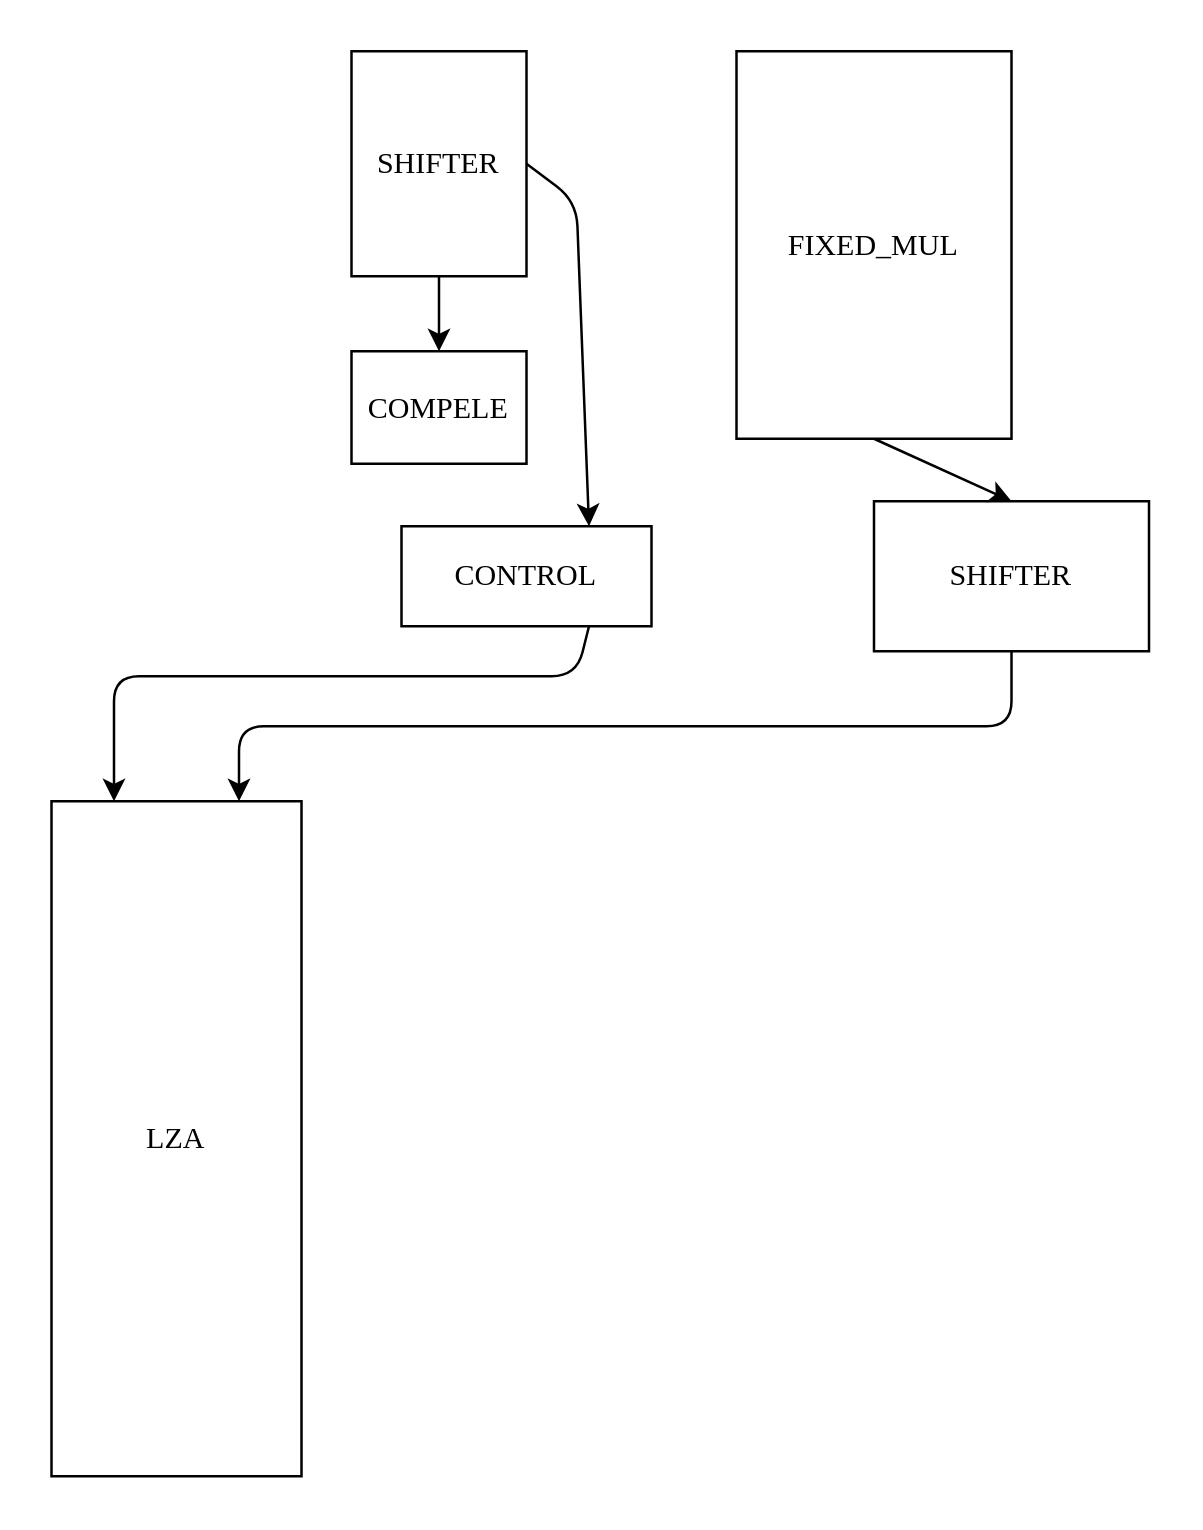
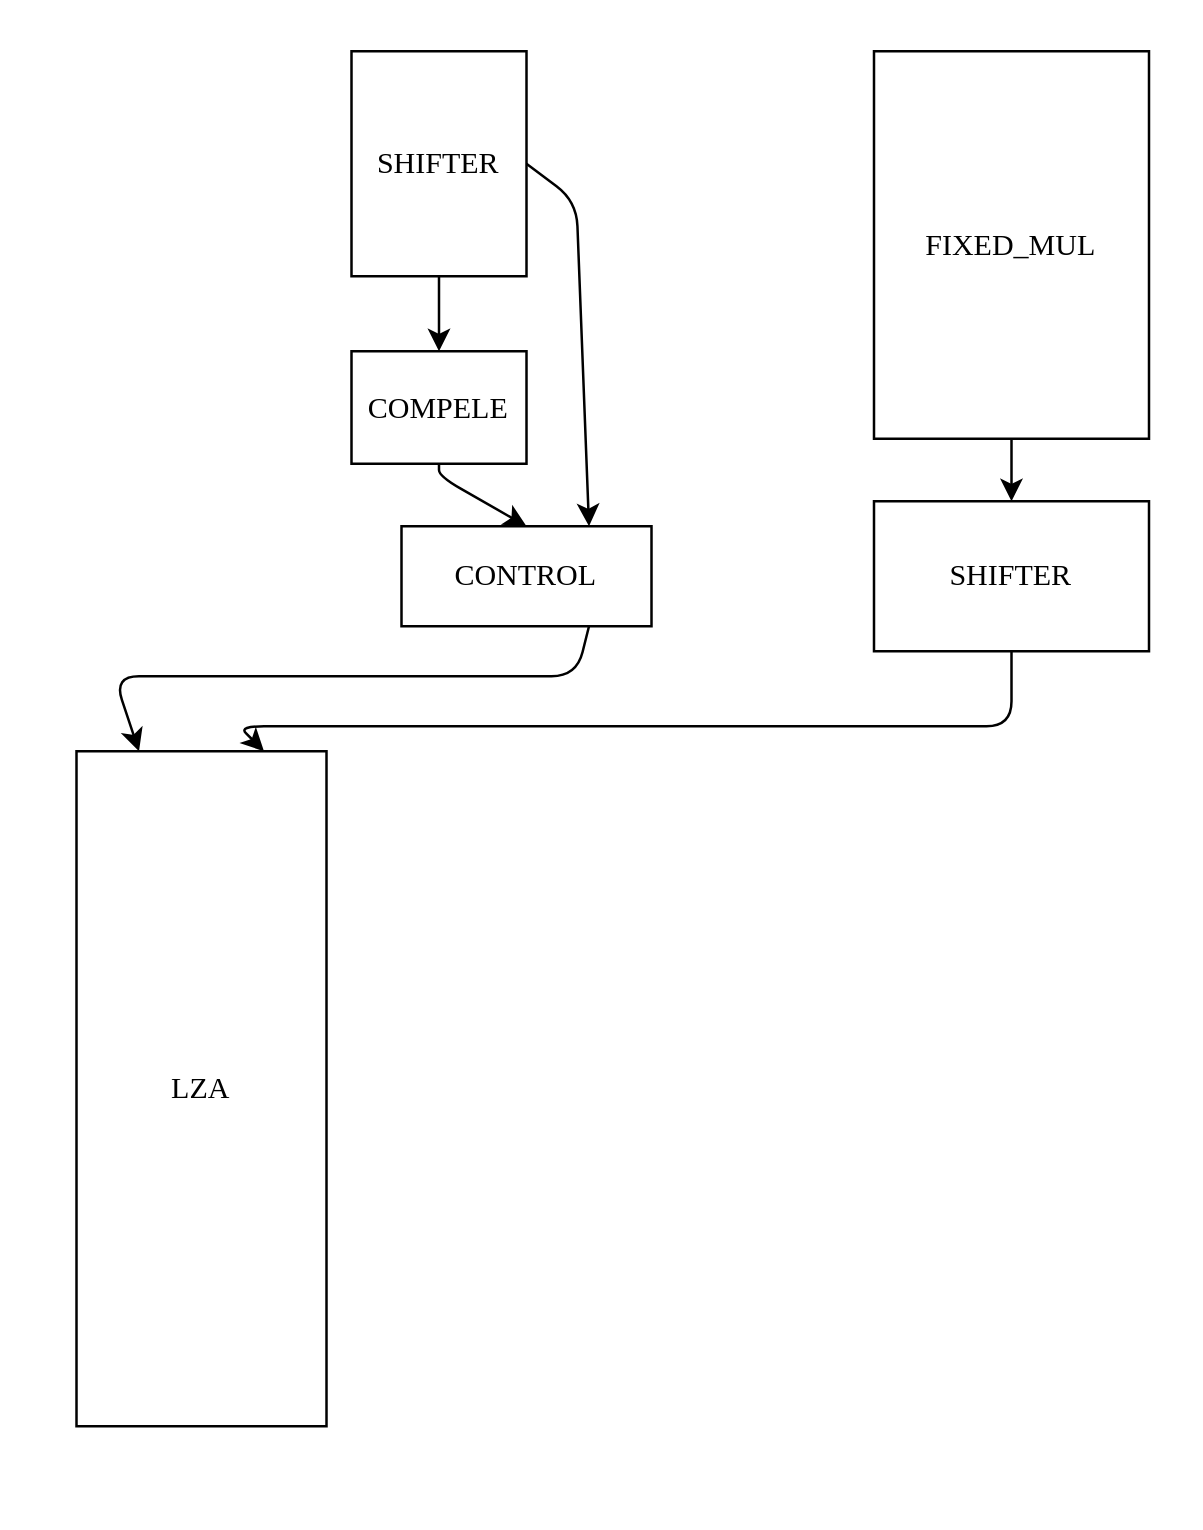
  <mxCell id="0" />
  <mxCell id="1" parent="0" />
  <mxCell id="2" style="edgeStyle=none;html=1;exitX=0.5;exitY=1;exitDx=0;exitDy=0;entryX=0.75;entryY=0;entryDx=0;entryDy=0;fontFamily=Times New Roman;" edge="1" parent="1" source="3" target="11"><mxGeometry relative="1" as="geometry"><Array as="points"><mxPoint x="404" y="290" /><mxPoint x="95" y="290" /></Array></mxGeometry></mxCell>
  <mxCell id="3" value="&lt;font face=&quot;Times New Roman&quot;&gt;SHIFTER&lt;/font&gt;" style="rounded=0;whiteSpace=wrap;html=1;" parent="1" vertex="1"><mxGeometry x="349" y="200" width="110" height="60" as="geometry" /></mxCell>
  <mxCell id="4" style="edgeStyle=none;html=1;exitX=0.5;exitY=1;exitDx=0;exitDy=0;entryX=0.5;entryY=0;entryDx=0;entryDy=0;fontFamily=Times New Roman;" edge="1" parent="1" source="5" target="3"><mxGeometry relative="1" as="geometry" /></mxCell>
- <mxCell id="5" value="&lt;font face=&quot;Times New Roman&quot;&gt;FIXED_MUL&lt;/font&gt;" style="rounded=0;whiteSpace=wrap;html=1;" parent="1" vertex="1"><mxGeometry x="294" y="20" width="110" height="155" as="geometry" /></mxCell>
+ <mxCell id="5" value="&lt;font face=&quot;Times New Roman&quot;&gt;FIXED_MUL&lt;/font&gt;" style="rounded=0;whiteSpace=wrap;html=1;" parent="1" vertex="1"><mxGeometry x="349" y="20" width="110" height="155" as="geometry" /></mxCell>
  <mxCell id="6" style="edgeStyle=none;html=1;exitX=0.5;exitY=1;exitDx=0;exitDy=0;entryX=0.5;entryY=0;entryDx=0;entryDy=0;fontFamily=Times New Roman;" edge="1" parent="1" source="8" target="10"><mxGeometry relative="1" as="geometry" /></mxCell>
  <mxCell id="7" style="edgeStyle=none;html=1;exitX=1;exitY=0.5;exitDx=0;exitDy=0;fontFamily=Times New Roman;entryX=0.75;entryY=0;entryDx=0;entryDy=0;" edge="1" parent="1" source="8" target="12"><mxGeometry relative="1" as="geometry"><mxPoint x="230" y="200" as="targetPoint" /><Array as="points"><mxPoint x="230" y="80" /></Array></mxGeometry></mxCell>
  <mxCell id="8" value="SHIFTER" style="rounded=0;whiteSpace=wrap;html=1;fontFamily=Times New Roman;" vertex="1" parent="1"><mxGeometry x="140" y="20" width="70" height="90" as="geometry" /></mxCell>
+ <mxCell id="9" style="edgeStyle=none;html=1;exitX=0.5;exitY=1;exitDx=0;exitDy=0;entryX=0.5;entryY=0;entryDx=0;entryDy=0;fontFamily=Times New Roman;" edge="1" parent="1" source="10" target="12"><mxGeometry relative="1" as="geometry"><Array as="points"><mxPoint x="175" y="190" /></Array></mxGeometry></mxCell>
  <mxCell id="10" value="COMPELE" style="rounded=0;whiteSpace=wrap;html=1;fontFamily=Times New Roman;" vertex="1" parent="1"><mxGeometry x="140" y="140" width="70" height="45" as="geometry" /></mxCell>
- <mxCell id="11" value="LZA" style="rounded=0;whiteSpace=wrap;html=1;fontFamily=Times New Roman;" vertex="1" parent="1"><mxGeometry x="20" y="320" width="100" height="270" as="geometry" /></mxCell>
+ <mxCell id="11" value="LZA" style="rounded=0;whiteSpace=wrap;html=1;fontFamily=Times New Roman;" vertex="1" parent="1"><mxGeometry x="30" y="300" width="100" height="270" as="geometry" /></mxCell>
  <mxCell id="12" value="CONTROL" style="rounded=0;whiteSpace=wrap;html=1;fontFamily=Times New Roman;" vertex="1" parent="1"><mxGeometry x="160" y="210" width="100" height="40" as="geometry" /></mxCell>
  <mxCell id="13" style="edgeStyle=none;html=1;exitX=0.75;exitY=1;exitDx=0;exitDy=0;entryX=0.25;entryY=0;entryDx=0;entryDy=0;fontFamily=Times New Roman;" edge="1" parent="1" source="12" target="11"><mxGeometry relative="1" as="geometry"><Array as="points"><mxPoint x="230" y="270" /><mxPoint x="45" y="270" /></Array></mxGeometry></mxCell>
